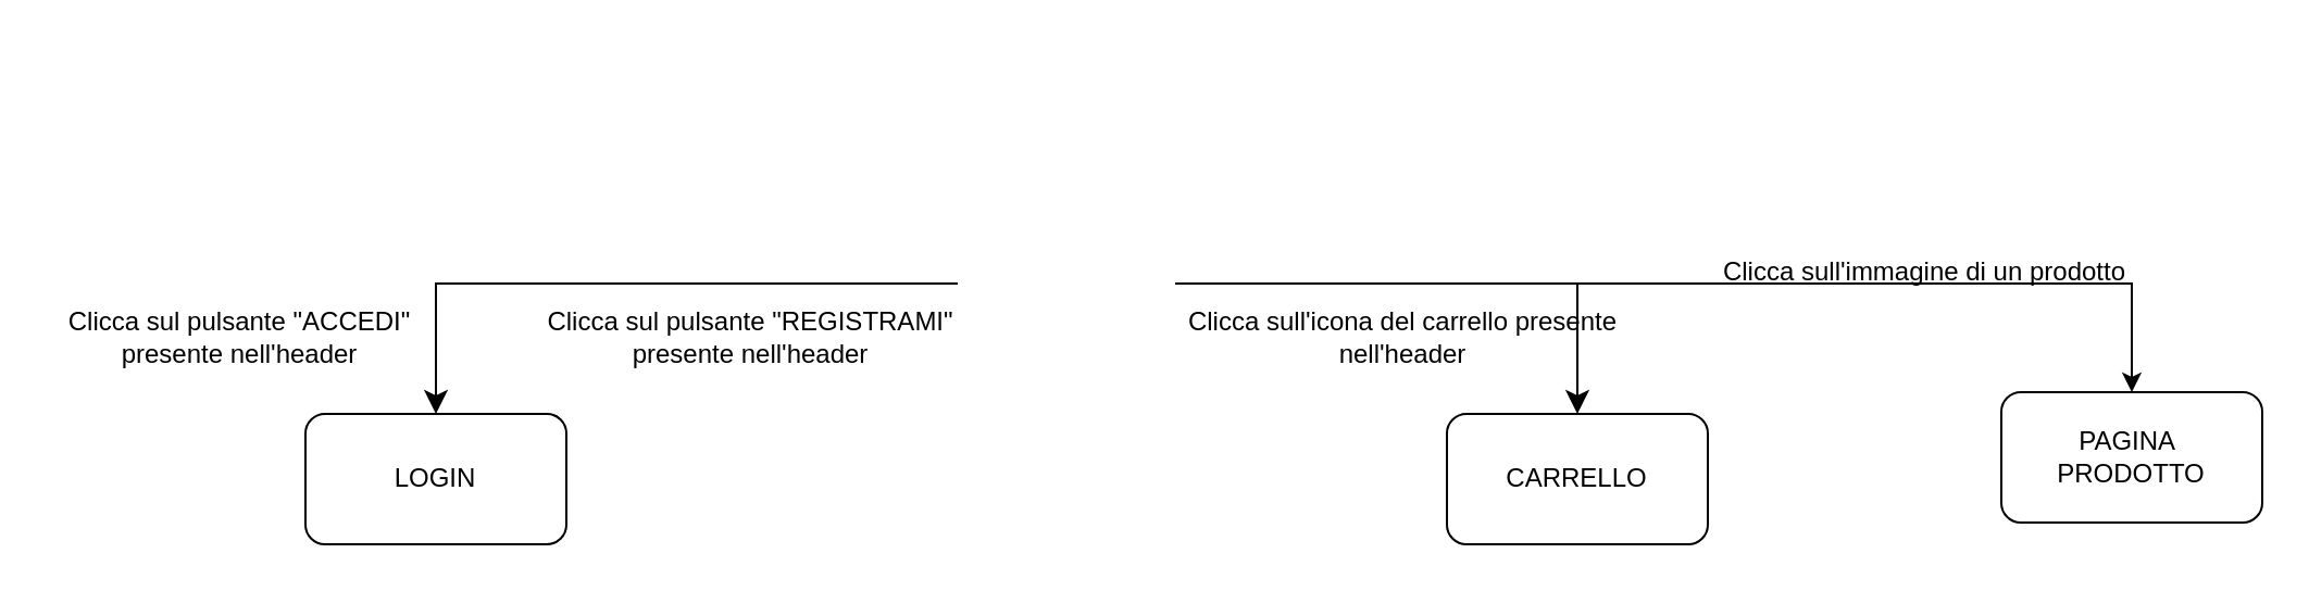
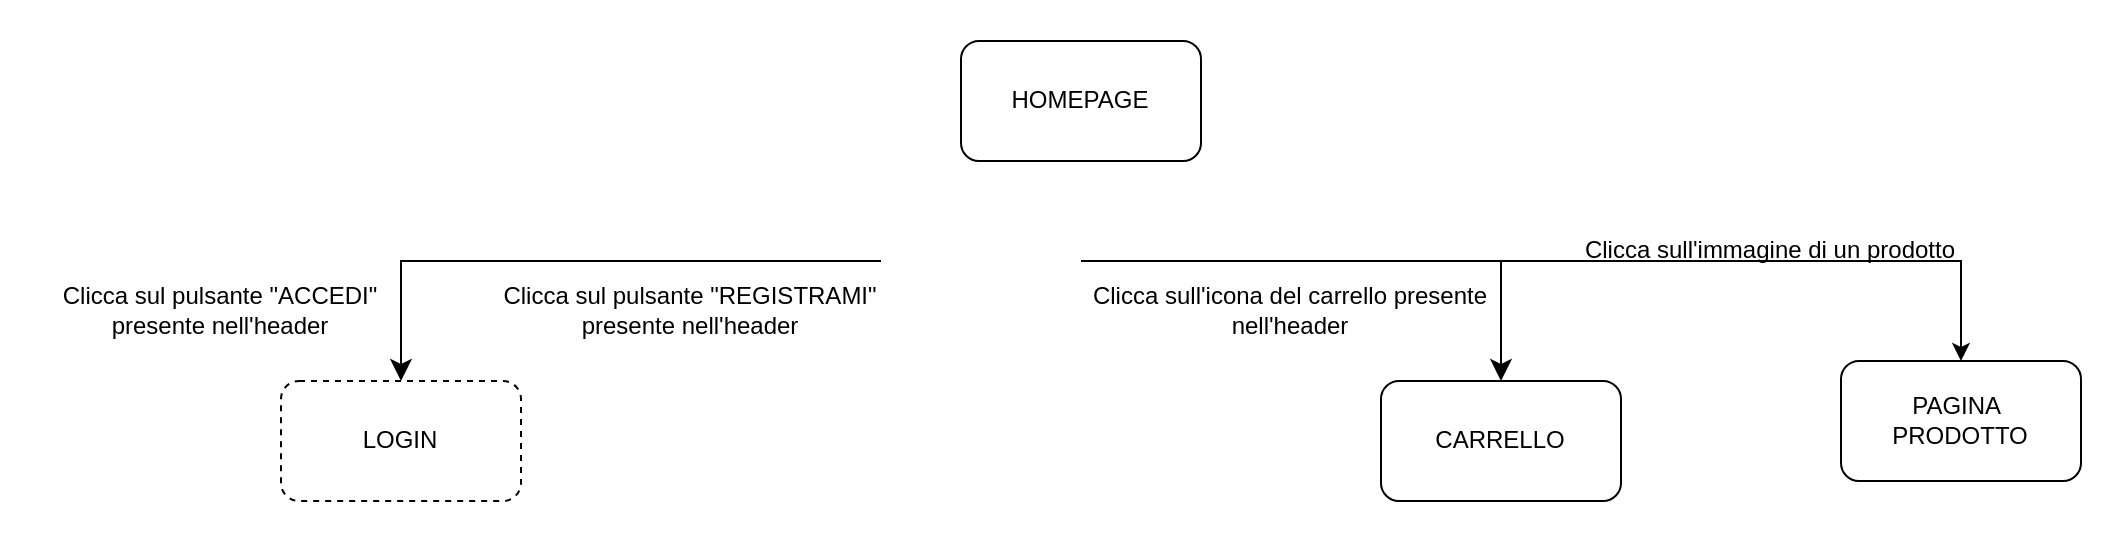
  <mxCell id="0" />
  <mxCell id="1" parent="0" />
+ <mxCell id="2" value="HOMEPAGE" style="rounded=1;whiteSpace=wrap;html=1;" parent="1" vertex="1"><mxGeometry x="480" y="20" width="120" height="60" as="geometry" /></mxCell>
  <mxCell id="3" value="PAGINA&amp;nbsp; PRODOTTO" style="rounded=1;whiteSpace=wrap;html=1;" parent="1" vertex="1"><mxGeometry x="920" y="180" width="120" height="60" as="geometry" /></mxCell>
- <mxCell id="4" value="CARRELLO" style="rounded=1;whiteSpace=wrap;html=1;" parent="1" vertex="1"><mxGeometry x="665" y="190" width="120" height="60" as="geometry" /></mxCell>
+ <mxCell id="4" value="CARRELLO" style="rounded=1;whiteSpace=wrap;html=1;" parent="1" vertex="1"><mxGeometry x="690" y="190" width="120" height="60" as="geometry" /></mxCell>
  <mxCell id="5" value="" style="edgeStyle=segmentEdgeStyle;endArrow=classic;html=1;curved=0;rounded=0;endSize=8;startSize=8;entryX=0.5;entryY=0;entryDx=0;entryDy=0;" parent="1" target="4" edge="1"><mxGeometry width="50" height="50" relative="1" as="geometry"><mxPoint x="540" y="130" as="sourcePoint" /><mxPoint x="810" y="190" as="targetPoint" /></mxGeometry></mxCell>
- <mxCell id="6" value="LOGIN" style="rounded=1;whiteSpace=wrap;html=1;" parent="1" vertex="1"><mxGeometry x="140" y="190" width="120" height="60" as="geometry" /></mxCell>
+ <mxCell id="6" value="LOGIN" style="rounded=1;whiteSpace=wrap;html=1;dashed=1;" parent="1" vertex="1"><mxGeometry x="140" y="190" width="120" height="60" as="geometry" /></mxCell>
  <mxCell id="7" value="" style="edgeStyle=segmentEdgeStyle;endArrow=classic;html=1;curved=0;rounded=0;endSize=8;startSize=8;entryX=0.5;entryY=0;entryDx=0;entryDy=0;" parent="1" target="6" edge="1"><mxGeometry width="50" height="50" relative="1" as="geometry"><mxPoint x="440" y="130" as="sourcePoint" /><mxPoint x="610" y="260" as="targetPoint" /></mxGeometry></mxCell>
  <mxCell id="8" value="" style="endArrow=classic;html=1;rounded=0;entryX=0.5;entryY=0;entryDx=0;entryDy=0;" parent="1" target="3" edge="1"><mxGeometry width="50" height="50" relative="1" as="geometry"><mxPoint x="640" y="130" as="sourcePoint" /><mxPoint x="680" y="260" as="targetPoint" /><Array as="points"><mxPoint x="810" y="130" /><mxPoint x="980" y="130" /></Array></mxGeometry></mxCell>
  <mxCell id="9" value="Clicca sul pulsante &quot;ACCEDI&quot; presente nell'header" style="text;html=1;strokeColor=none;fillColor=none;align=center;verticalAlign=middle;whiteSpace=wrap;rounded=0;" vertex="1" parent="1"><mxGeometry x="20" y="130" width="180" height="50" as="geometry" /></mxCell>
  <mxCell id="10" value="Clicca sul pulsante &quot;REGISTRAMI&quot; presente nell'header" style="text;html=1;strokeColor=none;fillColor=none;align=center;verticalAlign=middle;whiteSpace=wrap;rounded=0;" vertex="1" parent="1"><mxGeometry x="240" y="130" width="210" height="50" as="geometry" /></mxCell>
  <mxCell id="11" value="Clicca sull'icona del carrello presente nell'header" style="text;html=1;strokeColor=none;fillColor=none;align=center;verticalAlign=middle;whiteSpace=wrap;rounded=0;" vertex="1" parent="1"><mxGeometry x="540" y="130" width="210" height="50" as="geometry" /></mxCell>
  <mxCell id="12" value="Clicca sull'immagine di un prodotto" style="text;html=1;strokeColor=none;fillColor=none;align=center;verticalAlign=middle;whiteSpace=wrap;rounded=0;" vertex="1" parent="1"><mxGeometry x="780" y="100" width="210" height="50" as="geometry" /></mxCell>
